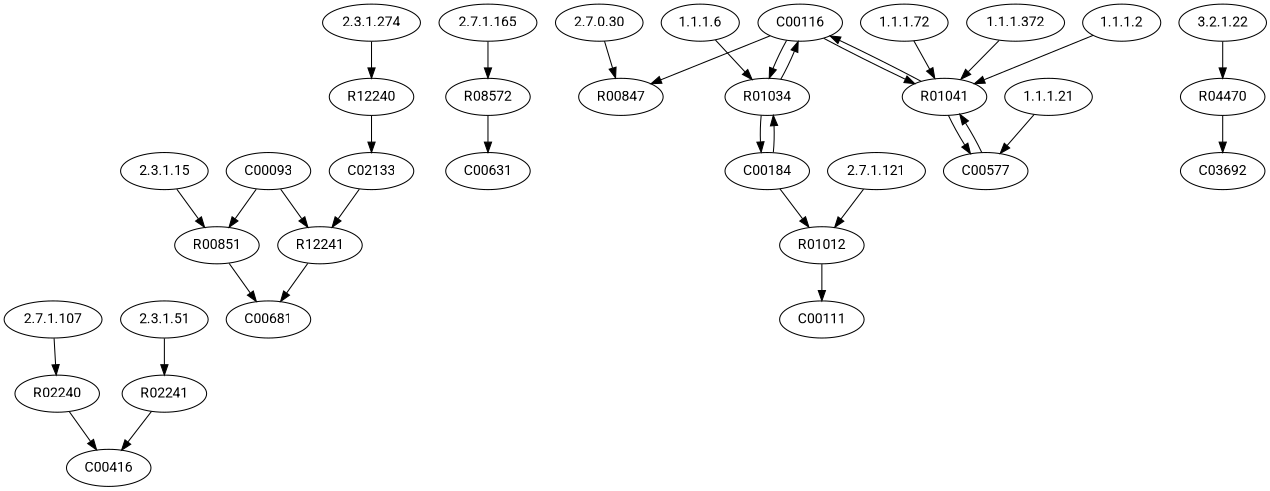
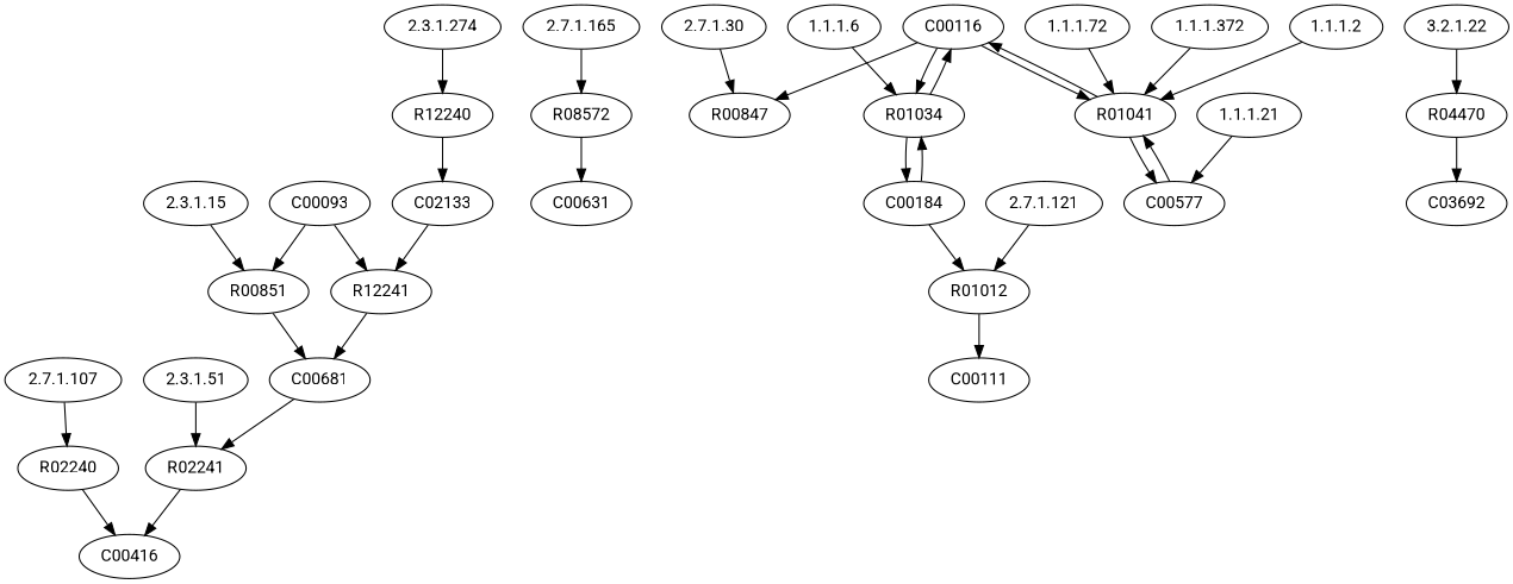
  digraph {
    fontname=Roboto
    node [fontname=Roboto type=E]
    edge [fontname=Roboto]
    R12241 [type=R]
    C00681 [type=C]
    R08572 [type=R]
    "2.7.1.165"
    C00631 [type=C]
    R00847 [type=R]
-   "2.7.1.30" [label="2.7.0.30"]
+   "2.7.1.30"
    R04470 [type=R]
    "3.2.1.22"
    C03692 [type=C]
    R01012 [type=R]
    "2.7.1.121"
    C00111 [type=C]
    R02241 [type=R]
    "2.3.1.51"
    C00416 [type=C]
    R01034 [type=R]
    "1.1.1.6"
    C00116 [type=C]
    C00184 [type=C]
    R01041 [type=R]
    "1.1.1.72"
    C00577 [type=C]
    R02240 [type=R]
    "2.7.1.107"
    R00851 [type=R]
    "2.3.1.15"
    "1.1.1.21"
    "1.1.1.372"
    R12240 [type=R]
    "2.3.1.274"
    C02133 [type=C]
    "1.1.1.2"
    C00093 [type=C]
    R12241 -> C00681
+   C00681 -> R02241
    R08572 -> C00631
    "2.7.1.165" -> R08572
    "2.7.1.30" -> R00847
    R04470 -> C03692
    "3.2.1.22" -> R04470
    R01012 -> C00111
    "2.7.1.121" -> R01012
    R02241 -> C00416
    "2.3.1.51" -> R02241
    R01034 -> C00116
    R01034 -> C00184
    "1.1.1.6" -> R01034
    C00116 -> R00847
    C00116 -> R01034
    C00116 -> R01041
    C00184 -> R01012
    C00184 -> R01034
    R01041 -> C00116
    R01041 -> C00577
    "1.1.1.72" -> R01041
    C00577 -> R01041
    R02240 -> C00416
    "2.7.1.107" -> R02240
    R00851 -> C00681
    "2.3.1.15" -> R00851
    "1.1.1.21" -> C00577
    "1.1.1.372" -> R01041
    R12240 -> C02133
    "2.3.1.274" -> R12240
    C02133 -> R12241
    "1.1.1.2" -> R01041
    C00093 -> R12241
    C00093 -> R00851
  }
